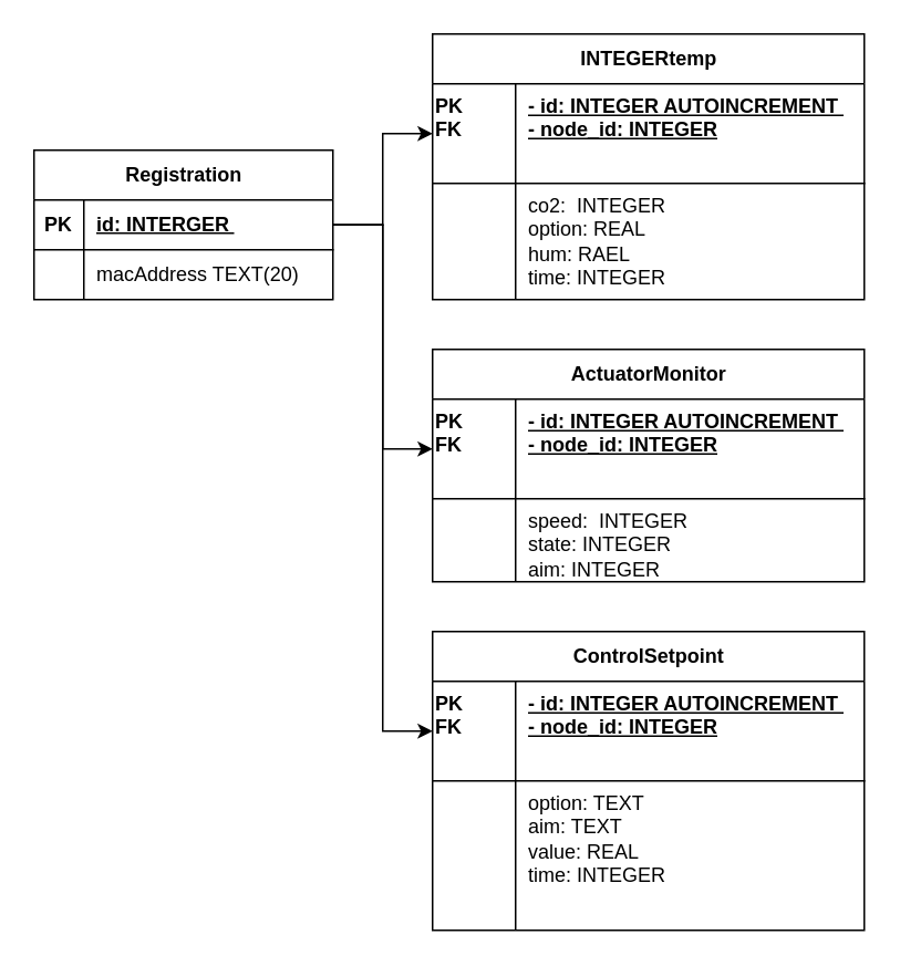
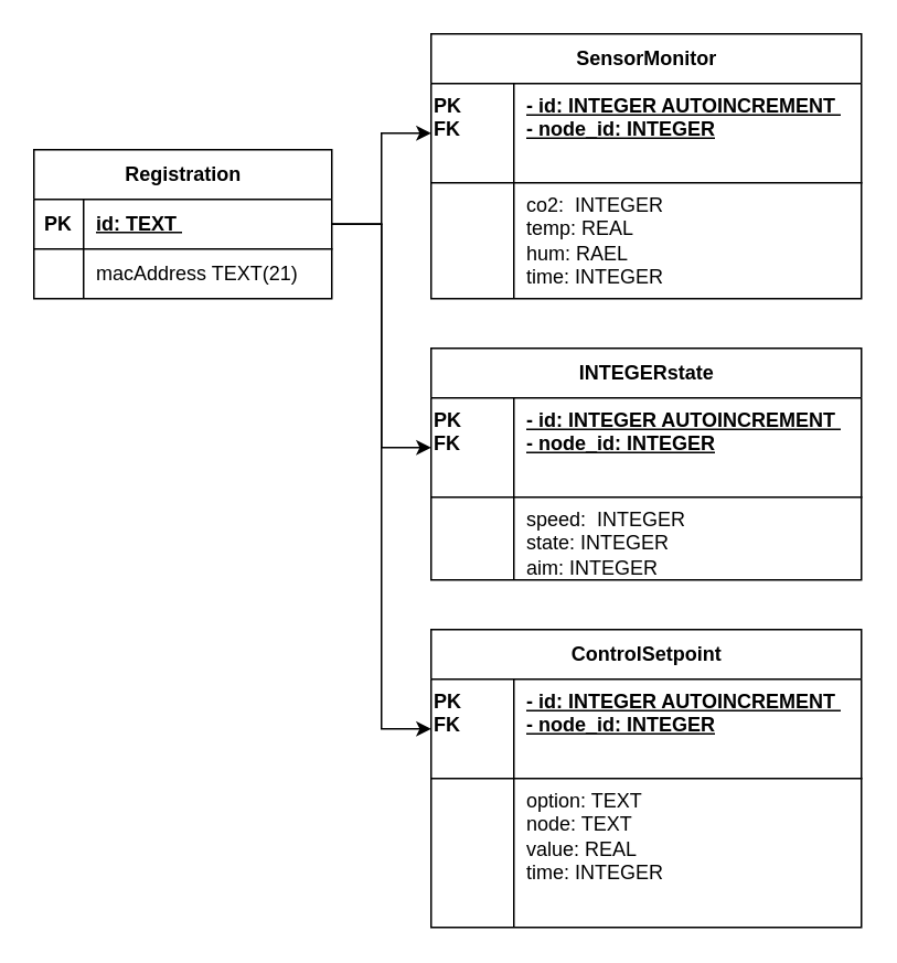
  <mxCell id="0" />
  <mxCell id="1" parent="0" />
- <mxCell id="2" value="INTEGERtemp" style="shape=table;startSize=30;container=1;collapsible=1;childLayout=tableLayout;fixedRows=1;rowLines=0;fontStyle=1;align=center;resizeLast=1;html=1;" parent="1" vertex="1"><mxGeometry x="260" y="20" width="260" height="160" as="geometry" /></mxCell>
+ <mxCell id="2" value="SensorMonitor" style="shape=table;startSize=30;container=1;collapsible=1;childLayout=tableLayout;fixedRows=1;rowLines=0;fontStyle=1;align=center;resizeLast=1;html=1;" parent="1" vertex="1"><mxGeometry x="260" y="20" width="260" height="160" as="geometry" /></mxCell>
  <mxCell id="3" value="" style="shape=tableRow;horizontal=0;startSize=0;swimlaneHead=0;swimlaneBody=0;fillColor=none;collapsible=0;dropTarget=0;points=[[0,0.5],[1,0.5]];portConstraint=eastwest;top=0;left=0;right=0;bottom=1;" parent="2" vertex="1"><mxGeometry y="30" width="260" height="60" as="geometry" /></mxCell>
  <mxCell id="4" value="PK&lt;br&gt;FK" style="shape=partialRectangle;connectable=0;fillColor=none;top=0;left=0;bottom=0;right=0;fontStyle=1;overflow=hidden;whiteSpace=wrap;html=1;verticalAlign=top;align=left;" parent="3" vertex="1"><mxGeometry width="50" height="60" as="geometry"><mxRectangle width="50" height="60" as="alternateBounds" /></mxGeometry></mxCell>
  <mxCell id="5" value="- id: INTEGER AUTOINCREMENT&amp;nbsp;&lt;br&gt;- node_id: INTEGER" style="shape=partialRectangle;connectable=0;fillColor=none;top=0;left=0;bottom=0;right=0;align=left;spacingLeft=6;fontStyle=5;overflow=hidden;whiteSpace=wrap;html=1;verticalAlign=top;" parent="3" vertex="1"><mxGeometry x="50" width="210" height="60" as="geometry"><mxRectangle width="210" height="60" as="alternateBounds" /></mxGeometry></mxCell>
  <mxCell id="6" value="" style="shape=tableRow;horizontal=0;startSize=0;swimlaneHead=0;swimlaneBody=0;fillColor=none;collapsible=0;dropTarget=0;points=[[0,0.5],[1,0.5]];portConstraint=eastwest;top=0;left=0;right=0;bottom=0;" parent="2" vertex="1"><mxGeometry y="90" width="260" height="70" as="geometry" /></mxCell>
  <mxCell id="7" value="" style="shape=partialRectangle;connectable=0;fillColor=none;top=0;left=0;bottom=0;right=0;editable=1;overflow=hidden;whiteSpace=wrap;html=1;" parent="6" vertex="1"><mxGeometry width="50" height="70" as="geometry"><mxRectangle width="50" height="70" as="alternateBounds" /></mxGeometry></mxCell>
- <mxCell id="8" value="co2:&amp;nbsp; INTEGER&lt;br style=&quot;border-color: var(--border-color);&quot;&gt;option: REAL&lt;br style=&quot;border-color: var(--border-color);&quot;&gt;hum: RAEL&lt;br style=&quot;border-color: var(--border-color);&quot;&gt;time: INTEGER" style="shape=partialRectangle;connectable=0;fillColor=none;top=0;left=0;bottom=0;right=0;align=left;spacingLeft=6;overflow=hidden;whiteSpace=wrap;html=1;verticalAlign=top;" parent="6" vertex="1"><mxGeometry x="50" width="210" height="70" as="geometry"><mxRectangle width="210" height="70" as="alternateBounds" /></mxGeometry></mxCell>
- <mxCell id="9" value="ActuatorMonitor" style="shape=table;startSize=30;container=1;collapsible=1;childLayout=tableLayout;fixedRows=1;rowLines=0;fontStyle=1;align=center;resizeLast=1;html=1;" parent="1" vertex="1"><mxGeometry x="260" y="210" width="260" height="140" as="geometry" /></mxCell>
+ <mxCell id="8" value="co2:&amp;nbsp; INTEGER&lt;br style=&quot;border-color: var(--border-color);&quot;&gt;temp: REAL&lt;br style=&quot;border-color: var(--border-color);&quot;&gt;hum: RAEL&lt;br style=&quot;border-color: var(--border-color);&quot;&gt;time: INTEGER" style="shape=partialRectangle;connectable=0;fillColor=none;top=0;left=0;bottom=0;right=0;align=left;spacingLeft=6;overflow=hidden;whiteSpace=wrap;html=1;verticalAlign=top;" parent="6" vertex="1"><mxGeometry x="50" width="210" height="70" as="geometry"><mxRectangle width="210" height="70" as="alternateBounds" /></mxGeometry></mxCell>
+ <mxCell id="9" value="INTEGERstate" style="shape=table;startSize=30;container=1;collapsible=1;childLayout=tableLayout;fixedRows=1;rowLines=0;fontStyle=1;align=center;resizeLast=1;html=1;" parent="1" vertex="1"><mxGeometry x="260" y="210" width="260" height="140" as="geometry" /></mxCell>
  <mxCell id="10" value="" style="shape=tableRow;horizontal=0;startSize=0;swimlaneHead=0;swimlaneBody=0;fillColor=none;collapsible=0;dropTarget=0;points=[[0,0.5],[1,0.5]];portConstraint=eastwest;top=0;left=0;right=0;bottom=1;" parent="9" vertex="1"><mxGeometry y="30" width="260" height="60" as="geometry" /></mxCell>
  <mxCell id="11" value="PK&lt;br&gt;FK" style="shape=partialRectangle;connectable=0;fillColor=none;top=0;left=0;bottom=0;right=0;fontStyle=1;overflow=hidden;whiteSpace=wrap;html=1;verticalAlign=top;align=left;" parent="10" vertex="1"><mxGeometry width="50" height="60" as="geometry"><mxRectangle width="50" height="60" as="alternateBounds" /></mxGeometry></mxCell>
  <mxCell id="12" value="- id: INTEGER AUTOINCREMENT&amp;nbsp;&lt;br style=&quot;border-color: var(--border-color);&quot;&gt;- node_id: INTEGER" style="shape=partialRectangle;connectable=0;fillColor=none;top=0;left=0;bottom=0;right=0;align=left;spacingLeft=6;fontStyle=5;overflow=hidden;whiteSpace=wrap;html=1;verticalAlign=top;" parent="10" vertex="1"><mxGeometry x="50" width="210" height="60" as="geometry"><mxRectangle width="210" height="60" as="alternateBounds" /></mxGeometry></mxCell>
  <mxCell id="13" value="" style="shape=tableRow;horizontal=0;startSize=0;swimlaneHead=0;swimlaneBody=0;fillColor=none;collapsible=0;dropTarget=0;points=[[0,0.5],[1,0.5]];portConstraint=eastwest;top=0;left=0;right=0;bottom=0;" parent="9" vertex="1"><mxGeometry y="90" width="260" height="50" as="geometry" /></mxCell>
  <mxCell id="14" value="" style="shape=partialRectangle;connectable=0;fillColor=none;top=0;left=0;bottom=0;right=0;editable=1;overflow=hidden;whiteSpace=wrap;html=1;" parent="13" vertex="1"><mxGeometry width="50" height="50" as="geometry"><mxRectangle width="50" height="50" as="alternateBounds" /></mxGeometry></mxCell>
  <mxCell id="15" value="speed:&amp;nbsp; INTEGER&lt;br style=&quot;border-color: var(--border-color);&quot;&gt;state: INTEGER&lt;br style=&quot;border-color: var(--border-color);&quot;&gt;aim: INTEGER" style="shape=partialRectangle;connectable=0;fillColor=none;top=0;left=0;bottom=0;right=0;align=left;spacingLeft=6;overflow=hidden;whiteSpace=wrap;html=1;verticalAlign=top;" parent="13" vertex="1"><mxGeometry x="50" width="210" height="50" as="geometry"><mxRectangle width="210" height="50" as="alternateBounds" /></mxGeometry></mxCell>
  <mxCell id="16" value="Registration" style="shape=table;startSize=30;container=1;collapsible=1;childLayout=tableLayout;fixedRows=1;rowLines=0;fontStyle=1;align=center;resizeLast=1;html=1;" parent="1" vertex="1"><mxGeometry x="20" y="90" width="180" height="90" as="geometry" /></mxCell>
  <mxCell id="17" value="" style="shape=tableRow;horizontal=0;startSize=0;swimlaneHead=0;swimlaneBody=0;fillColor=none;collapsible=0;dropTarget=0;points=[[0,0.5],[1,0.5]];portConstraint=eastwest;top=0;left=0;right=0;bottom=1;" parent="16" vertex="1"><mxGeometry y="30" width="180" height="30" as="geometry" /></mxCell>
  <mxCell id="18" value="PK" style="shape=partialRectangle;connectable=0;fillColor=none;top=0;left=0;bottom=0;right=0;fontStyle=1;overflow=hidden;whiteSpace=wrap;html=1;" parent="17" vertex="1"><mxGeometry width="30" height="30" as="geometry"><mxRectangle width="30" height="30" as="alternateBounds" /></mxGeometry></mxCell>
- <mxCell id="19" value="id: INTERGER&amp;nbsp;" style="shape=partialRectangle;connectable=0;fillColor=none;top=0;left=0;bottom=0;right=0;align=left;spacingLeft=6;fontStyle=5;overflow=hidden;whiteSpace=wrap;html=1;" parent="17" vertex="1"><mxGeometry x="30" width="150" height="30" as="geometry"><mxRectangle width="150" height="30" as="alternateBounds" /></mxGeometry></mxCell>
+ <mxCell id="19" value="id: TEXT&amp;nbsp;" style="shape=partialRectangle;connectable=0;fillColor=none;top=0;left=0;bottom=0;right=0;align=left;spacingLeft=6;fontStyle=5;overflow=hidden;whiteSpace=wrap;html=1;" parent="17" vertex="1"><mxGeometry x="30" width="150" height="30" as="geometry"><mxRectangle width="150" height="30" as="alternateBounds" /></mxGeometry></mxCell>
  <mxCell id="20" value="" style="shape=tableRow;horizontal=0;startSize=0;swimlaneHead=0;swimlaneBody=0;fillColor=none;collapsible=0;dropTarget=0;points=[[0,0.5],[1,0.5]];portConstraint=eastwest;top=0;left=0;right=0;bottom=0;" parent="16" vertex="1"><mxGeometry y="60" width="180" height="30" as="geometry" /></mxCell>
  <mxCell id="21" value="" style="shape=partialRectangle;connectable=0;fillColor=none;top=0;left=0;bottom=0;right=0;editable=1;overflow=hidden;whiteSpace=wrap;html=1;" parent="20" vertex="1"><mxGeometry width="30" height="30" as="geometry"><mxRectangle width="30" height="30" as="alternateBounds" /></mxGeometry></mxCell>
- <mxCell id="22" value="macAddress TEXT(20)" style="shape=partialRectangle;connectable=0;fillColor=none;top=0;left=0;bottom=0;right=0;align=left;spacingLeft=6;overflow=hidden;whiteSpace=wrap;html=1;" parent="20" vertex="1"><mxGeometry x="30" width="150" height="30" as="geometry"><mxRectangle width="150" height="30" as="alternateBounds" /></mxGeometry></mxCell>
+ <mxCell id="22" value="macAddress TEXT(21)" style="shape=partialRectangle;connectable=0;fillColor=none;top=0;left=0;bottom=0;right=0;align=left;spacingLeft=6;overflow=hidden;whiteSpace=wrap;html=1;" parent="20" vertex="1"><mxGeometry x="30" width="150" height="30" as="geometry"><mxRectangle width="150" height="30" as="alternateBounds" /></mxGeometry></mxCell>
  <mxCell id="23" value="" style="endArrow=classic;html=1;rounded=0;exitX=1;exitY=0.5;exitDx=0;exitDy=0;" parent="1" source="17" edge="1"><mxGeometry width="50" height="50" relative="1" as="geometry"><mxPoint x="270" y="230" as="sourcePoint" /><mxPoint x="260" y="80" as="targetPoint" /><Array as="points"><mxPoint x="230" y="135" /><mxPoint x="230" y="80" /></Array></mxGeometry></mxCell>
  <mxCell id="24" value="" style="endArrow=classic;html=1;rounded=0;exitX=1;exitY=0.5;exitDx=0;exitDy=0;" parent="1" source="17" edge="1"><mxGeometry width="50" height="50" relative="1" as="geometry"><mxPoint x="300" y="250" as="sourcePoint" /><mxPoint x="260" y="270" as="targetPoint" /><Array as="points"><mxPoint x="230" y="135" /><mxPoint x="230" y="270" /></Array></mxGeometry></mxCell>
  <mxCell id="25" value="ControlSetpoint" style="shape=table;startSize=30;container=1;collapsible=1;childLayout=tableLayout;fixedRows=1;rowLines=0;fontStyle=1;align=center;resizeLast=1;html=1;" vertex="1" parent="1"><mxGeometry x="260" y="380" width="260" height="180" as="geometry" /></mxCell>
  <mxCell id="26" value="" style="shape=tableRow;horizontal=0;startSize=0;swimlaneHead=0;swimlaneBody=0;fillColor=none;collapsible=0;dropTarget=0;points=[[0,0.5],[1,0.5]];portConstraint=eastwest;top=0;left=0;right=0;bottom=1;" vertex="1" parent="25"><mxGeometry y="30" width="260" height="60" as="geometry" /></mxCell>
  <mxCell id="27" value="PK&lt;br&gt;FK" style="shape=partialRectangle;connectable=0;fillColor=none;top=0;left=0;bottom=0;right=0;fontStyle=1;overflow=hidden;whiteSpace=wrap;html=1;verticalAlign=top;align=left;" vertex="1" parent="26"><mxGeometry width="50" height="60" as="geometry"><mxRectangle width="50" height="60" as="alternateBounds" /></mxGeometry></mxCell>
  <mxCell id="28" value="- id: INTEGER AUTOINCREMENT&amp;nbsp;&lt;br style=&quot;border-color: var(--border-color);&quot;&gt;- node_id: INTEGER" style="shape=partialRectangle;connectable=0;fillColor=none;top=0;left=0;bottom=0;right=0;align=left;spacingLeft=6;fontStyle=5;overflow=hidden;whiteSpace=wrap;html=1;verticalAlign=top;" vertex="1" parent="26"><mxGeometry x="50" width="210" height="60" as="geometry"><mxRectangle width="210" height="60" as="alternateBounds" /></mxGeometry></mxCell>
  <mxCell id="29" value="" style="shape=tableRow;horizontal=0;startSize=0;swimlaneHead=0;swimlaneBody=0;fillColor=none;collapsible=0;dropTarget=0;points=[[0,0.5],[1,0.5]];portConstraint=eastwest;top=0;left=0;right=0;bottom=0;" vertex="1" parent="25"><mxGeometry y="90" width="260" height="90" as="geometry" /></mxCell>
  <mxCell id="30" value="" style="shape=partialRectangle;connectable=0;fillColor=none;top=0;left=0;bottom=0;right=0;editable=1;overflow=hidden;whiteSpace=wrap;html=1;" vertex="1" parent="29"><mxGeometry width="50" height="90" as="geometry"><mxRectangle width="50" height="90" as="alternateBounds" /></mxGeometry></mxCell>
- <mxCell id="31" value="option: TEXT&lt;br&gt;aim: TEXT&lt;br&gt;value: REAL&lt;br style=&quot;border-color: var(--border-color);&quot;&gt;time: INTEGER" style="shape=partialRectangle;connectable=0;fillColor=none;top=0;left=0;bottom=0;right=0;align=left;spacingLeft=6;overflow=hidden;whiteSpace=wrap;html=1;verticalAlign=top;" vertex="1" parent="29"><mxGeometry x="50" width="210" height="90" as="geometry"><mxRectangle width="210" height="90" as="alternateBounds" /></mxGeometry></mxCell>
+ <mxCell id="31" value="option: TEXT&lt;br&gt;node: TEXT&lt;br&gt;value: REAL&lt;br style=&quot;border-color: var(--border-color);&quot;&gt;time: INTEGER" style="shape=partialRectangle;connectable=0;fillColor=none;top=0;left=0;bottom=0;right=0;align=left;spacingLeft=6;overflow=hidden;whiteSpace=wrap;html=1;verticalAlign=top;" vertex="1" parent="29"><mxGeometry x="50" width="210" height="90" as="geometry"><mxRectangle width="210" height="90" as="alternateBounds" /></mxGeometry></mxCell>
  <mxCell id="32" style="edgeStyle=orthogonalEdgeStyle;rounded=0;orthogonalLoop=1;jettySize=auto;html=1;exitX=1;exitY=0.5;exitDx=0;exitDy=0;entryX=0;entryY=0.5;entryDx=0;entryDy=0;" edge="1" parent="1" source="17" target="26"><mxGeometry relative="1" as="geometry" /></mxCell>
